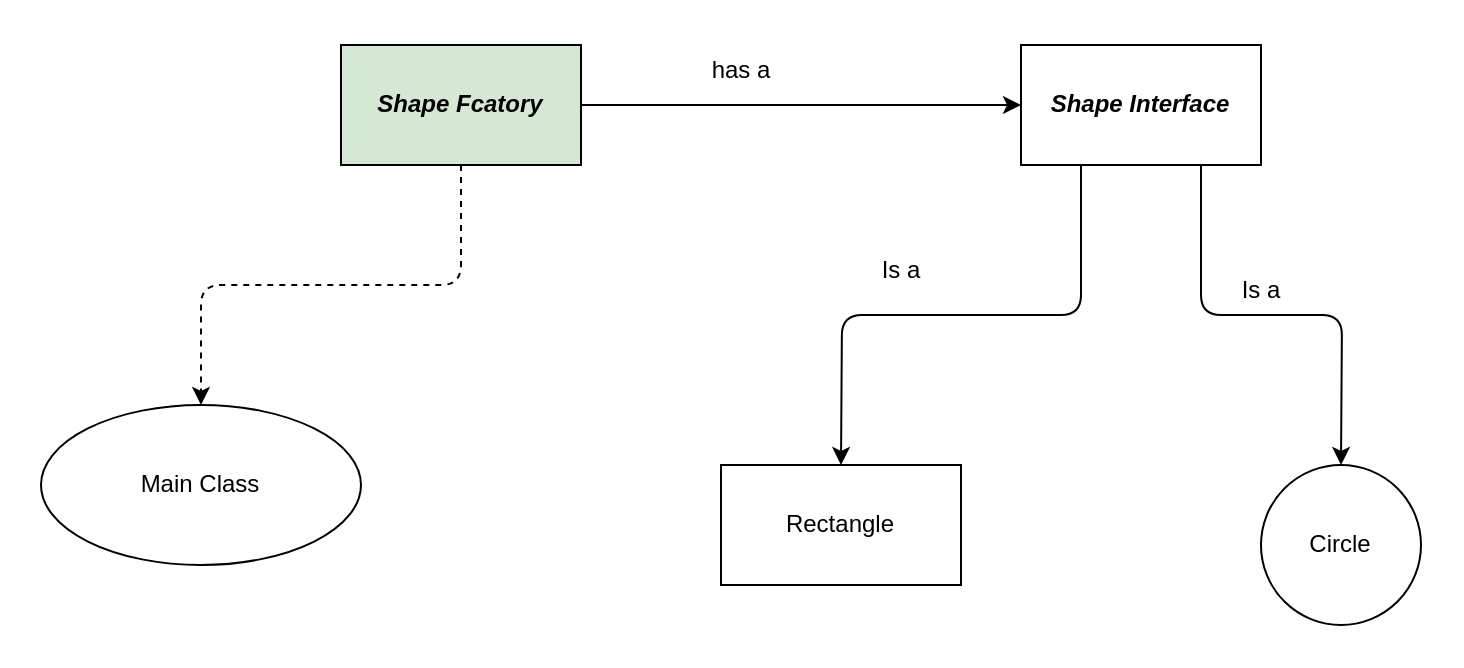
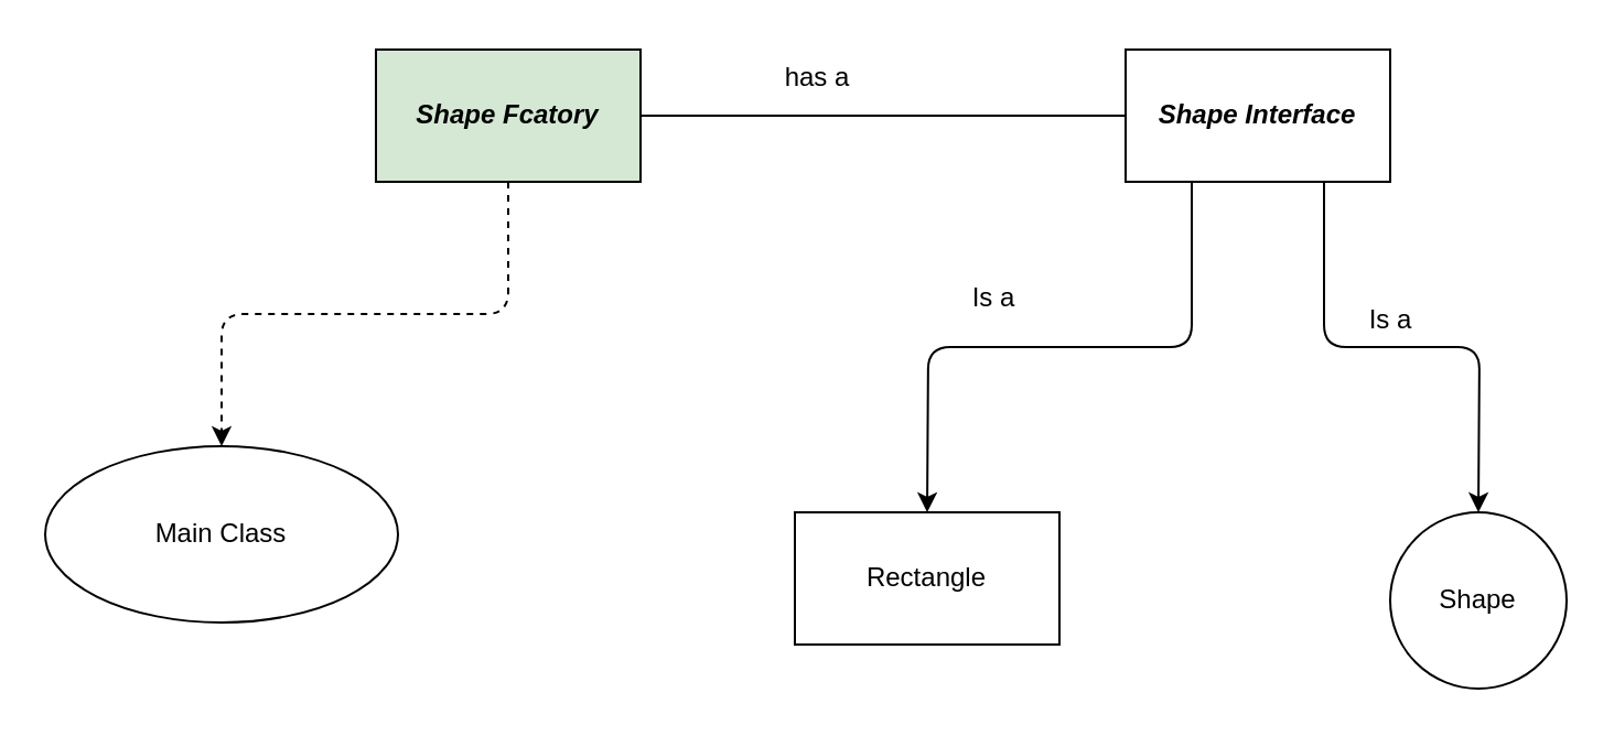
  <mxCell id="0" />
  <mxCell id="1" parent="0" />
  <mxCell id="2" style="edgeStyle=orthogonalEdgeStyle;html=1;exitX=0.25;exitY=1;exitDx=0;exitDy=0;" edge="1" parent="1" source="4"><mxGeometry relative="1" as="geometry"><mxPoint x="420" y="232" as="targetPoint" /></mxGeometry></mxCell>
  <mxCell id="3" style="edgeStyle=orthogonalEdgeStyle;html=1;exitX=0.75;exitY=1;exitDx=0;exitDy=0;" edge="1" parent="1" source="4"><mxGeometry relative="1" as="geometry"><mxPoint x="670" y="232" as="targetPoint" /></mxGeometry></mxCell>
  <mxCell id="4" value="&lt;b&gt;&lt;i&gt;Shape Interface&lt;/i&gt;&lt;/b&gt;" style="whiteSpace=wrap;html=1;" vertex="1" parent="1"><mxGeometry x="510" y="22" width="120" height="60" as="geometry" /></mxCell>
  <mxCell id="5" value="Rectangle" style="whiteSpace=wrap;html=1;" vertex="1" parent="1"><mxGeometry x="360" y="232" width="120" height="60" as="geometry" /></mxCell>
- <mxCell id="6" value="Circle" style="ellipse;whiteSpace=wrap;html=1;" vertex="1" parent="1"><mxGeometry x="630" y="232" width="80" height="80" as="geometry" /></mxCell>
- <mxCell id="7" style="edgeStyle=none;html=1;exitX=1;exitY=0.5;exitDx=0;exitDy=0;entryX=0;entryY=0.5;entryDx=0;entryDy=0;" edge="1" parent="1" source="9" target="4"><mxGeometry relative="1" as="geometry" /></mxCell>
+ <mxCell id="6" value="Shape" style="ellipse;whiteSpace=wrap;html=1;" vertex="1" parent="1"><mxGeometry x="630" y="232" width="80" height="80" as="geometry" /></mxCell>
+ <mxCell id="7" style="edgeStyle=none;html=1;exitX=1;exitY=0.5;exitDx=0;exitDy=0;entryX=0;entryY=0.5;entryDx=0;entryDy=0;endArrow=none;" edge="1" parent="1" source="9" target="4"><mxGeometry relative="1" as="geometry" /></mxCell>
  <mxCell id="8" style="edgeStyle=orthogonalEdgeStyle;html=1;exitX=0.5;exitY=1;exitDx=0;exitDy=0;entryX=0.5;entryY=0;entryDx=0;entryDy=0;dashed=1;" edge="1" parent="1" source="9" target="13"><mxGeometry relative="1" as="geometry" /></mxCell>
  <mxCell id="9" value="&lt;b&gt;&lt;i&gt;Shape Fcatory&lt;/i&gt;&lt;/b&gt;" style="whiteSpace=wrap;html=1;fillColor=#d5e8d4;" vertex="1" parent="1"><mxGeometry x="170" y="22" width="120" height="60" as="geometry" /></mxCell>
  <mxCell id="10" value="Is a" style="text;html=1;align=center;verticalAlign=middle;resizable=0;points=[];autosize=1;strokeColor=none;fillColor=none;" vertex="1" parent="1"><mxGeometry x="610" y="130" width="40" height="30" as="geometry" /></mxCell>
  <mxCell id="11" value="Is a" style="text;html=1;align=center;verticalAlign=middle;resizable=0;points=[];autosize=1;strokeColor=none;fillColor=none;" vertex="1" parent="1"><mxGeometry x="430" y="120" width="40" height="30" as="geometry" /></mxCell>
  <mxCell id="12" value="has a" style="text;html=1;align=center;verticalAlign=middle;resizable=0;points=[];autosize=1;strokeColor=none;fillColor=none;" vertex="1" parent="1"><mxGeometry x="345" y="20" width="50" height="30" as="geometry" /></mxCell>
  <mxCell id="13" value="Main Class" style="ellipse;whiteSpace=wrap;html=1;" vertex="1" parent="1"><mxGeometry x="20" y="202" width="160" height="80" as="geometry" /></mxCell>
